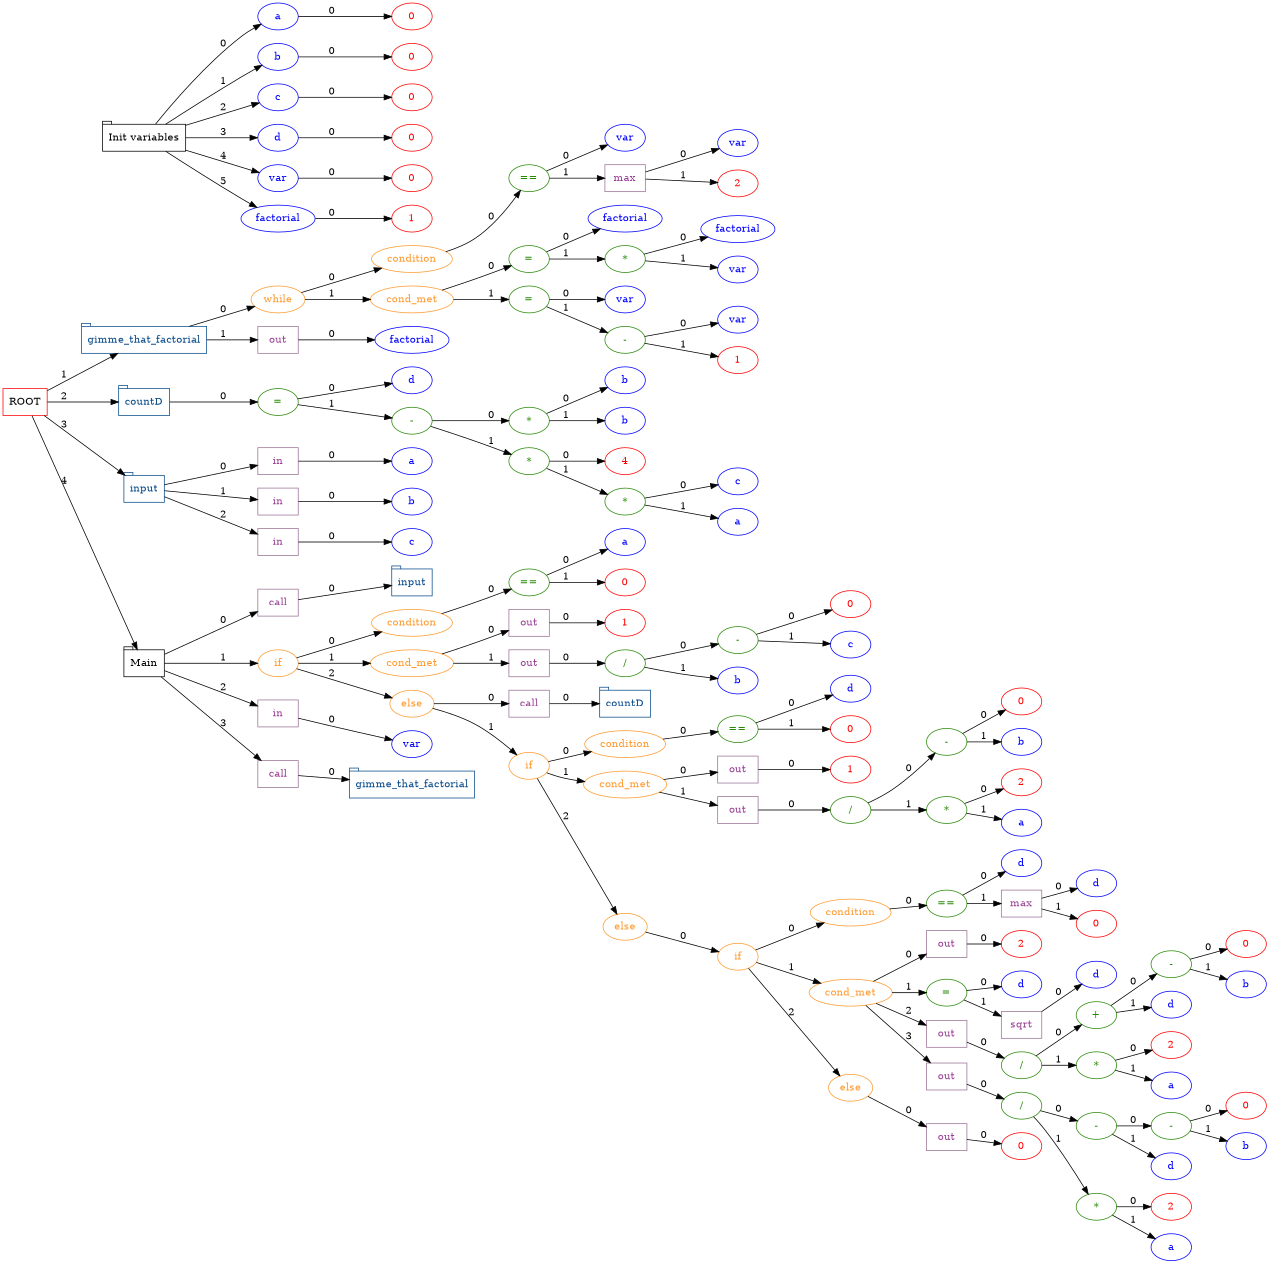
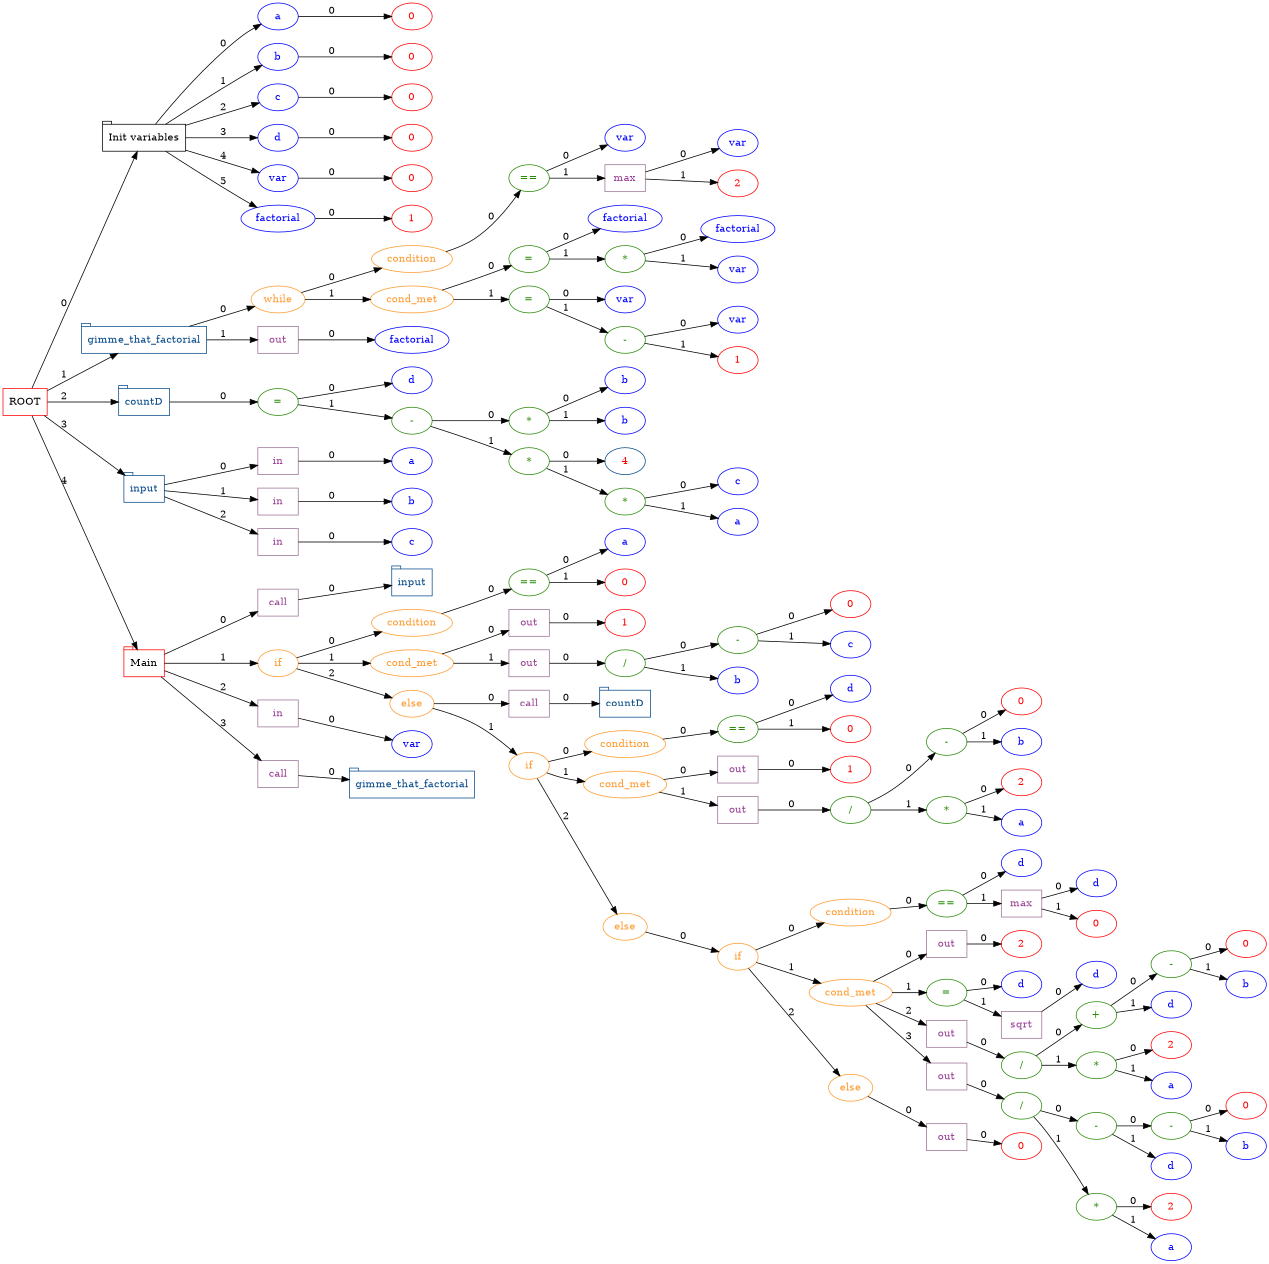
  digraph {
    rankdir=LR
    node [color=blue fillcolor=white fontcolor=blue shape=ellipse style=solid weight=1]
    edge [color=black style=solid weight=1]
    n1 [color=red fontcolor=black label=ROOT shape=box]
    n2 [color=black fontcolor=black label="Init variables" shape=tab]
    n3 [color="#084B8A" fontcolor="#084B8A" label=gimme_that_factorial shape=tab]
    n4 [color="#084B8A" fontcolor="#084B8A" label=countD shape=tab]
    n5 [color="#084B8A" fontcolor="#084B8A" label=input shape=tab]
-   n6 [color=black fontcolor=black label=Main shape=tab]
+   n6 [color=red fontcolor=black label=Main shape=tab]
    n7 [label=a]
    n8 [label=b]
    n9 [label=c]
    n10 [label=d]
    n11 [label=var]
    n12 [label=factorial]
    n13 [color="#FE9A2E" fontcolor="#FE9A2E" label=while]
    n14 [color="#9A7195" fontcolor="#9A4195" label=out shape=box]
    n15 [color="#298A08" fontcolor="#298A08" label="="]
    n16 [color="#9A7195" fontcolor="#9A4195" label=in shape=box]
    n17 [color="#9A7195" fontcolor="#9A4195" label=in shape=box]
    n18 [color="#9A7195" fontcolor="#9A4195" label=in shape=box]
    n19 [color="#9A7195" fontcolor="#9A4195" label=call shape=box]
    n20 [color="#FE9A2E" fontcolor="#FE9A2E" label=if]
    n21 [color="#9A7195" fontcolor="#9A4195" label=in shape=box]
    n22 [color="#9A7195" fontcolor="#9A4195" label=call shape=box]
    n23 [color=red fontcolor=red label=0]
    n24 [color=red fontcolor=red label=0]
    n25 [color=red fontcolor=red label=0]
    n26 [color=red fontcolor=red label=0]
    n27 [color=red fontcolor=red label=0]
    n28 [color=red fontcolor=red label=1]
    n29 [color="#FE9A2E" fontcolor="#FE9A2E" label=condition]
    n30 [color="#FE9A2E" fontcolor="#FE9A2E" label=cond_met]
    n31 [label=factorial]
    n32 [color="#298A08" fontcolor="#298A08" label="=="]
    n33 [color="#298A08" fontcolor="#298A08" label="="]
    n34 [color="#298A08" fontcolor="#298A08" label="="]
    n35 [label=var]
    n36 [color="#9A7195" fontcolor="#9A4195" label=max shape=box]
    n37 [label=var]
    n38 [color=red fontcolor=red label=2]
    n39 [label=factorial]
    n40 [color="#298A08" fontcolor="#298A08" label="*"]
    n41 [label=var]
    n42 [color="#298A08" fontcolor="#298A08" label="-"]
    n43 [label=factorial]
    n44 [label=var]
    n45 [label=var]
    n46 [color=red fontcolor=red label=1]
    n47 [label=d]
    n48 [color="#298A08" fontcolor="#298A08" label="-"]
    n49 [color="#298A08" fontcolor="#298A08" label="*"]
    n50 [color="#298A08" fontcolor="#298A08" label="*"]
    n51 [label=b]
    n52 [label=b]
-   n53 [color=red fontcolor=red label=4]
+   n53 [color="#084B8A" fontcolor=red label=4]
    n54 [color="#298A08" fontcolor="#298A08" label="*"]
    n55 [label=c]
    n56 [label=a]
    n57 [label=a]
    n58 [label=b]
    n59 [label=c]
    n60 [color="#084B8A" fontcolor="#084B8A" label=input shape=tab]
    n61 [color="#FE9A2E" fontcolor="#FE9A2E" label=condition]
    n62 [color="#FE9A2E" fontcolor="#FE9A2E" label=cond_met]
    n63 [color="#FE9A2E" fontcolor="#FE9A2E" label=else]
    n64 [label=var]
    n65 [color="#084B8A" fontcolor="#084B8A" label=gimme_that_factorial shape=tab]
    n66 [color="#298A08" fontcolor="#298A08" label="=="]
    n67 [color="#9A7195" fontcolor="#9A4195" label=out shape=box]
    n68 [color="#9A7195" fontcolor="#9A4195" label=out shape=box]
    n69 [color="#9A7195" fontcolor="#9A4195" label=call shape=box]
    n70 [color="#FE9A2E" fontcolor="#FE9A2E" label=if]
    n71 [label=a]
    n72 [color=red fontcolor=red label=0]
    n73 [color=red fontcolor=red label=1]
    n74 [color="#298A08" fontcolor="#298A08" label="/"]
    n75 [color="#298A08" fontcolor="#298A08" label="-"]
    n76 [label=b]
    n77 [color=red fontcolor=red label=0]
    n78 [label=c]
    n79 [color="#084B8A" fontcolor="#084B8A" label=countD shape=tab]
    n80 [color="#FE9A2E" fontcolor="#FE9A2E" label=condition]
    n81 [color="#FE9A2E" fontcolor="#FE9A2E" label=cond_met]
    n82 [color="#FE9A2E" fontcolor="#FE9A2E" label=else]
    n83 [color="#298A08" fontcolor="#298A08" label="=="]
    n84 [color="#9A7195" fontcolor="#9A4195" label=out shape=box]
    n85 [color="#9A7195" fontcolor="#9A4195" label=out shape=box]
    n86 [color="#FE9A2E" fontcolor="#FE9A2E" label=if]
    n87 [label=d]
    n88 [color=red fontcolor=red label=0]
    n89 [color=red fontcolor=red label=1]
    n90 [color="#298A08" fontcolor="#298A08" label="/"]
    n91 [color="#298A08" fontcolor="#298A08" label="-"]
    n92 [color="#298A08" fontcolor="#298A08" label="*"]
    n93 [color=red fontcolor=red label=0]
    n94 [label=b]
    n95 [color=red fontcolor=red label=2]
    n96 [label=a]
    n97 [color="#FE9A2E" fontcolor="#FE9A2E" label=condition]
    n98 [color="#FE9A2E" fontcolor="#FE9A2E" label=cond_met]
    n99 [color="#FE9A2E" fontcolor="#FE9A2E" label=else]
    n100 [color="#298A08" fontcolor="#298A08" label="=="]
    n101 [color="#9A7195" fontcolor="#9A4195" label=out shape=box]
    n102 [color="#298A08" fontcolor="#298A08" label="="]
    n103 [color="#9A7195" fontcolor="#9A4195" label=out shape=box]
    n104 [color="#9A7195" fontcolor="#9A4195" label=out shape=box]
    n105 [color="#9A7195" fontcolor="#9A4195" label=out shape=box]
    n106 [label=d]
    n107 [color="#9A7195" fontcolor="#9A4195" label=max shape=box]
    n108 [label=d]
    n109 [color=red fontcolor=red label=0]
    n110 [color=red fontcolor=red label=2]
    n111 [label=d]
    n112 [color="#9A7195" fontcolor="#9A4195" label=sqrt shape=box]
    n113 [color="#298A08" fontcolor="#298A08" label="/"]
    n114 [color="#298A08" fontcolor="#298A08" label="/"]
    n115 [label=d]
    n116 [color="#298A08" fontcolor="#298A08" label="+"]
    n117 [color="#298A08" fontcolor="#298A08" label="*"]
    n118 [color="#298A08" fontcolor="#298A08" label="-"]
    n119 [label=d]
    n120 [color=red fontcolor=red label=2]
    n121 [label=a]
    n122 [color=red fontcolor=red label=0]
    n123 [label=b]
    n124 [color="#298A08" fontcolor="#298A08" label="-"]
    n125 [color="#298A08" fontcolor="#298A08" label="*"]
    n126 [color="#298A08" fontcolor="#298A08" label="-"]
    n127 [label=d]
    n128 [color=red fontcolor=red label=2]
    n129 [label=a]
    n130 [color=red fontcolor=red label=0]
    n131 [label=b]
    n132 [color=red fontcolor=red label=0]
+   n1 -> n2 [label=0]
    n1 -> n3 [label=1]
    n1 -> n4 [label=2]
    n1 -> n5 [label=3]
    n1 -> n6 [label=4]
    n2 -> n7 [label=0]
    n2 -> n8 [label=1]
    n2 -> n9 [label=2]
    n2 -> n10 [label=3]
    n2 -> n11 [label=4]
    n2 -> n12 [label=5]
    n3 -> n13 [label=0]
    n3 -> n14 [label=1]
    n4 -> n15 [label=0]
    n5 -> n16 [label=0]
    n5 -> n17 [label=1]
    n5 -> n18 [label=2]
    n6 -> n19 [label=0]
    n6 -> n20 [label=1]
    n6 -> n21 [label=2]
    n6 -> n22 [label=3]
    n7 -> n23 [label=0]
    n8 -> n24 [label=0]
    n9 -> n25 [label=0]
    n10 -> n26 [label=0]
    n11 -> n27 [label=0]
    n12 -> n28 [label=0]
    n13 -> n29 [label=0]
    n13 -> n30 [label=1]
    n14 -> n31 [label=0]
    n15 -> n47 [label=0]
    n15 -> n48 [label=1]
    n16 -> n57 [label=0]
    n17 -> n58 [label=0]
    n18 -> n59 [label=0]
    n19 -> n60 [label=0]
    n20 -> n61 [label=0]
    n20 -> n62 [label=1]
    n20 -> n63 [label=2]
    n21 -> n64 [label=0]
    n22 -> n65 [label=0]
    n29 -> n32 [label=0]
    n30 -> n33 [label=0]
    n30 -> n34 [label=1]
    n32 -> n35 [label=0]
    n32 -> n36 [label=1]
    n33 -> n39 [label=0]
    n33 -> n40 [label=1]
    n34 -> n41 [label=0]
    n34 -> n42 [label=1]
    n36 -> n37 [label=0]
    n36 -> n38 [label=1]
    n40 -> n43 [label=0]
    n40 -> n44 [label=1]
    n42 -> n45 [label=0]
    n42 -> n46 [label=1]
    n48 -> n49 [label=0]
    n48 -> n50 [label=1]
    n49 -> n51 [label=0]
    n49 -> n52 [label=1]
    n50 -> n53 [label=0]
    n50 -> n54 [label=1]
    n54 -> n55 [label=0]
    n54 -> n56 [label=1]
    n61 -> n66 [label=0]
    n62 -> n67 [label=0]
    n62 -> n68 [label=1]
    n63 -> n69 [label=0]
    n63 -> n70 [label=1]
    n66 -> n71 [label=0]
    n66 -> n72 [label=1]
    n67 -> n73 [label=0]
    n68 -> n74 [label=0]
    n69 -> n79 [label=0]
    n70 -> n80 [label=0]
    n70 -> n81 [label=1]
    n70 -> n82 [label=2]
    n74 -> n75 [label=0]
    n74 -> n76 [label=1]
    n75 -> n77 [label=0]
    n75 -> n78 [label=1]
    n80 -> n83 [label=0]
    n81 -> n84 [label=0]
    n81 -> n85 [label=1]
    n82 -> n86 [label=0]
    n83 -> n87 [label=0]
    n83 -> n88 [label=1]
    n84 -> n89 [label=0]
    n85 -> n90 [label=0]
    n86 -> n97 [label=0]
    n86 -> n98 [label=1]
    n86 -> n99 [label=2]
    n90 -> n91 [label=0]
    n90 -> n92 [label=1]
    n91 -> n93 [label=0]
    n91 -> n94 [label=1]
    n92 -> n95 [label=0]
    n92 -> n96 [label=1]
    n97 -> n100 [label=0]
    n98 -> n101 [label=0]
    n98 -> n102 [label=1]
    n98 -> n103 [label=2]
    n98 -> n104 [label=3]
    n99 -> n105 [label=0]
    n100 -> n106 [label=0]
    n100 -> n107 [label=1]
    n101 -> n110 [label=0]
    n102 -> n111 [label=0]
    n102 -> n112 [label=1]
    n103 -> n113 [label=0]
    n104 -> n114 [label=0]
    n105 -> n132 [label=0]
    n107 -> n108 [label=0]
    n107 -> n109 [label=1]
    n112 -> n115 [label=0]
    n113 -> n116 [label=0]
    n113 -> n117 [label=1]
    n114 -> n124 [label=0]
    n114 -> n125 [label=1]
    n116 -> n118 [label=0]
    n116 -> n119 [label=1]
    n117 -> n120 [label=0]
    n117 -> n121 [label=1]
    n118 -> n122 [label=0]
    n118 -> n123 [label=1]
    n124 -> n126 [label=0]
    n124 -> n127 [label=1]
    n125 -> n128 [label=0]
    n125 -> n129 [label=1]
    n126 -> n130 [label=0]
    n126 -> n131 [label=1]
  }
